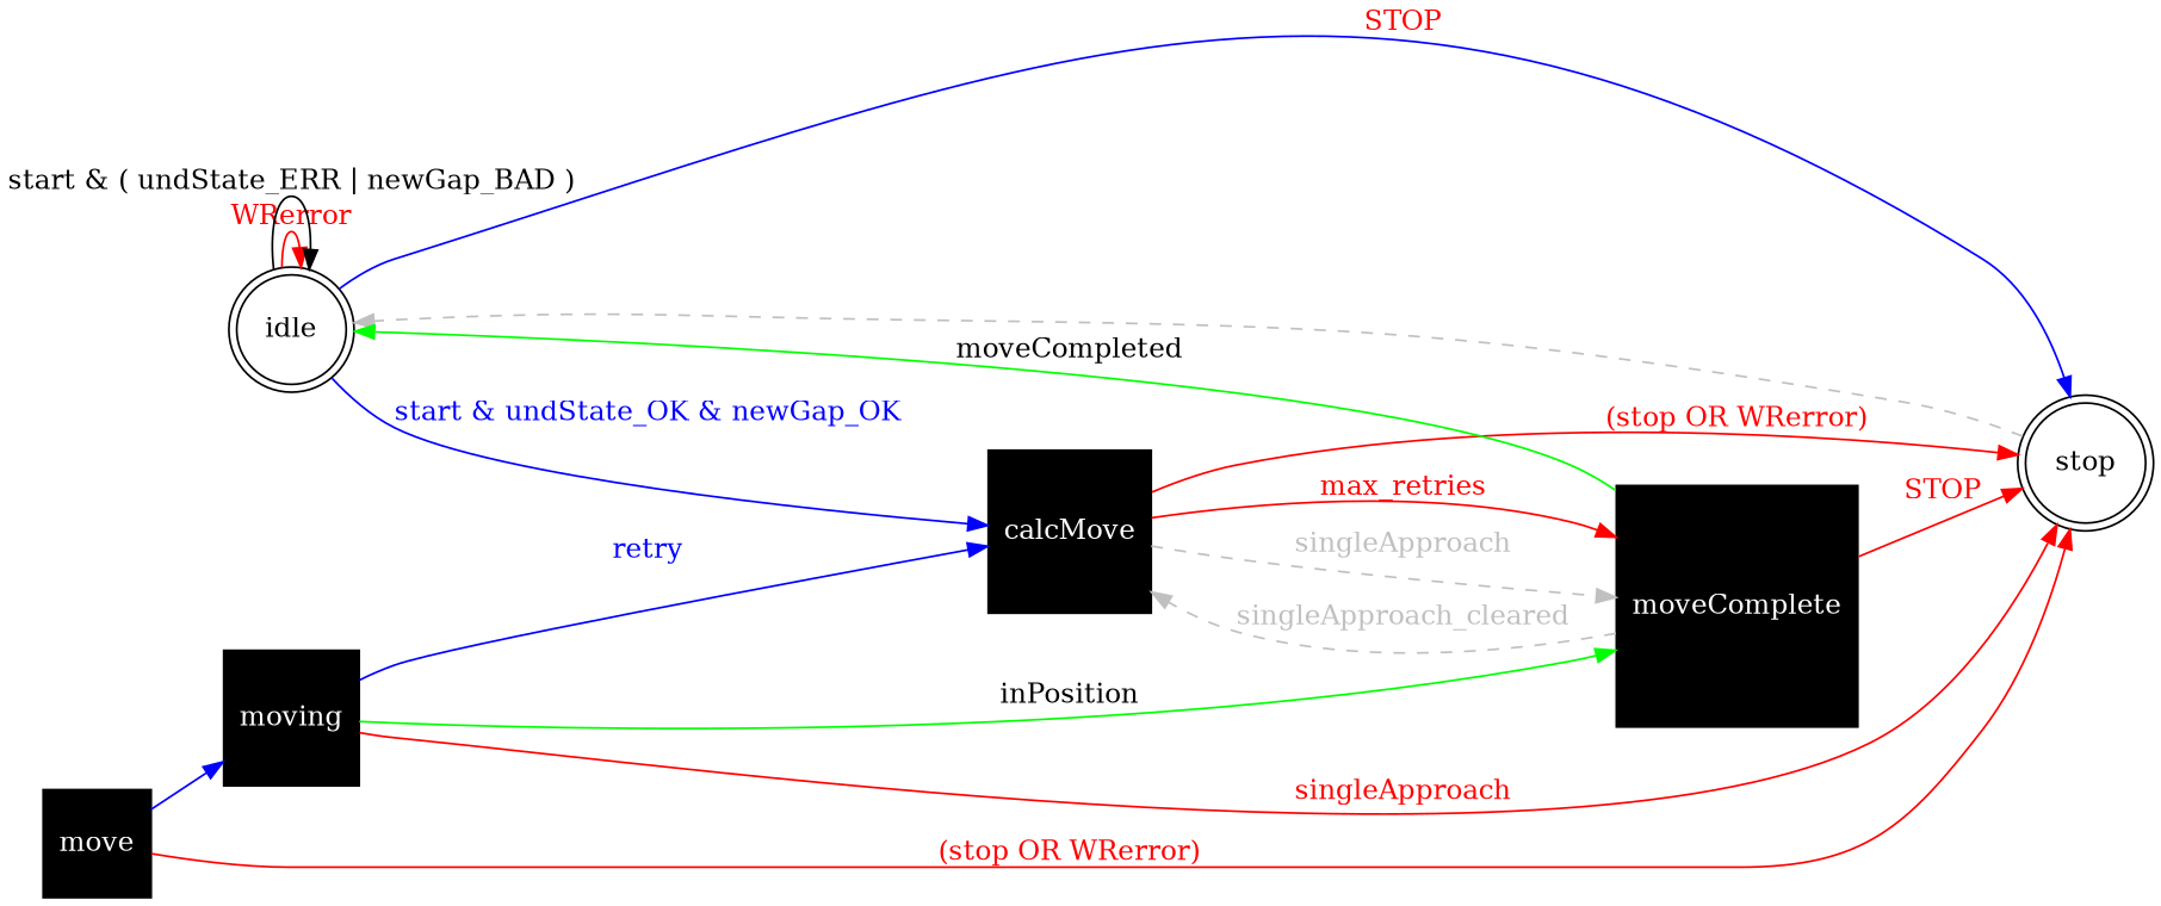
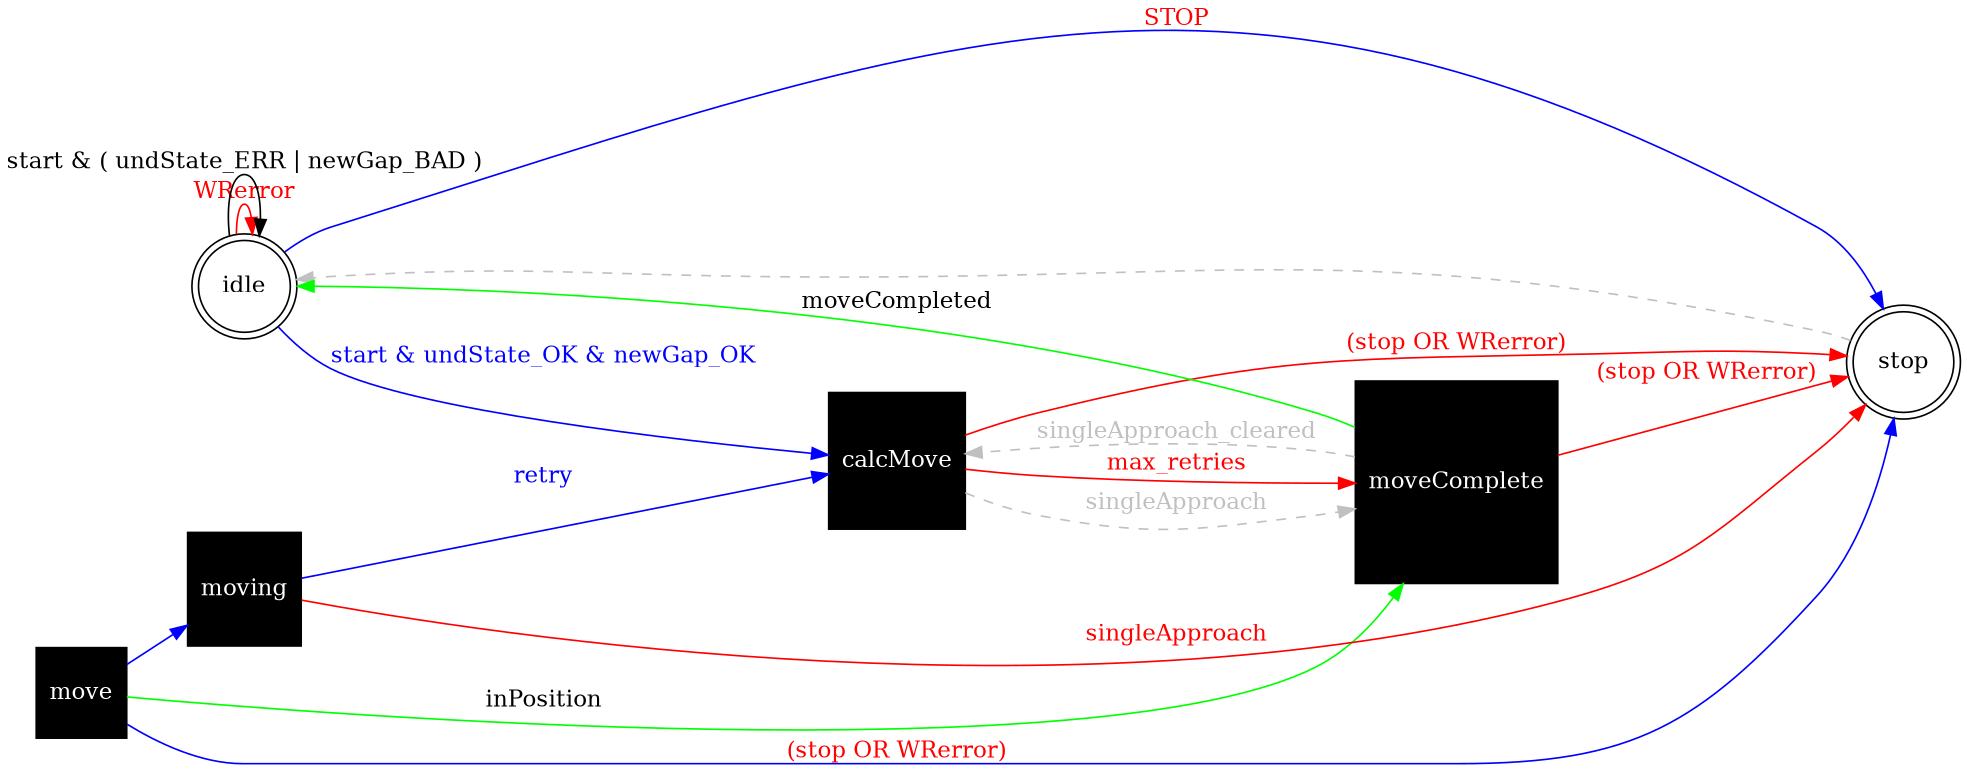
  digraph {
    rankdir=LR
    splines=spline
    node [shape=square color=black fontcolor=white style=filled]
    edge [color=red fontcolor=red]
    idle [shape=doublecircle color="" fontcolor="" style=""]
    stop [shape=doublecircle color="" fontcolor="" style=""]
    calcMove
    moveComplete
    move
    moving
    idle -> idle [label=WRerror]
    idle -> idle [label="start & ( undState_ERR | newGap_BAD )" color="" fontcolor=""]
    idle -> stop [color=blue label=STOP]
    idle -> calcMove [color=blue fontcolor=blue label="start & undState_OK & newGap_OK"]
    stop -> idle [color=gray style=dashed fontcolor=""]
    calcMove -> stop [label="(stop OR WRerror)"]
    calcMove -> moveComplete [label=max_retries]
    calcMove -> moveComplete [color=gray fontcolor=gray label=singleApproach style=dashed]
    moveComplete -> idle [color=green label=moveCompleted fontcolor=""]
-   moveComplete -> stop [label=STOP]
+   moveComplete -> stop [label="(stop OR WRerror)"]
    moveComplete -> calcMove [color=gray fontcolor=gray label=singleApproach_cleared style=dashed]
-   move -> stop [label="(stop OR WRerror)"]
-   moving -> moveComplete [color=green label=inPosition fontcolor=""]
+   move -> stop [color=blue label="(stop OR WRerror)"]
+   move -> moveComplete [color=green label=inPosition fontcolor=""]
    move -> moving [color=blue fontcolor=blue]
    moving -> stop [label=singleApproach]
    moving -> calcMove [color=blue fontcolor=blue label=retry]
  }
